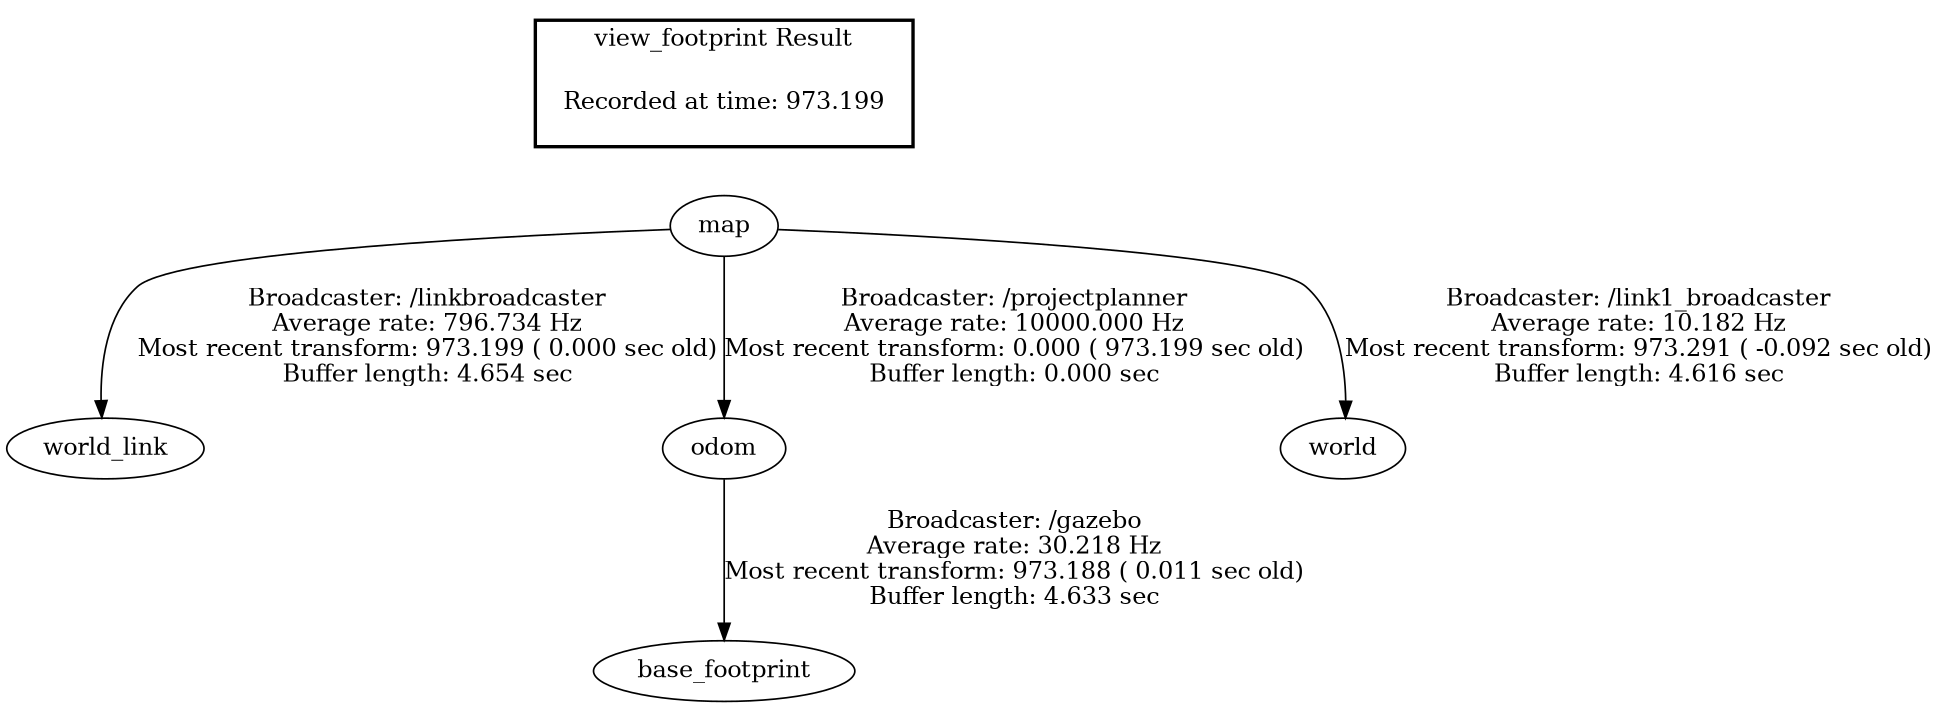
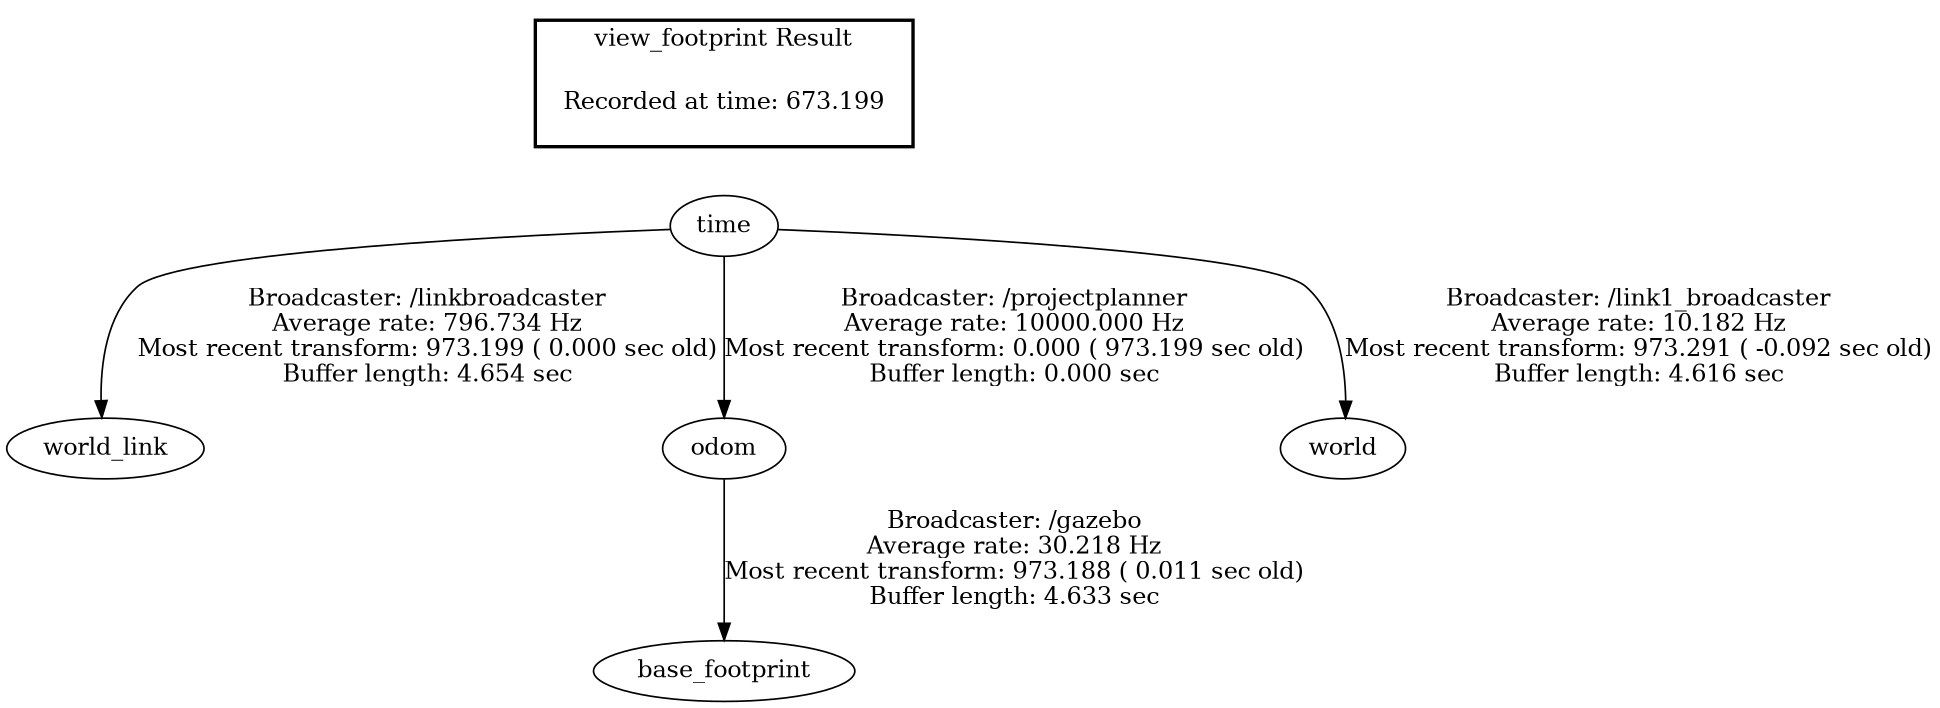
  digraph {
-   "Recorded at time: 973.199" [shape=plaintext]
-   map
+   "Recorded at time: 973.199" [shape=plaintext label="Recorded at time: 673.199"]
+   map [label=time]
    n3 [label=world_link]
    odom
    world
    base_footprint
    subgraph cluster_1 {
      color=black
      label="view_footprint Result"
      style=bold
      "Recorded at time: 973.199"
    }
    "Recorded at time: 973.199" -> map [style=invis]
    map -> n3 [label="Broadcaster: /linkbroadcaster\nAverage rate: 796.734 Hz\nMost recent transform: 973.199 ( 0.000 sec old)\nBuffer length: 4.654 sec\n"]
    map -> odom [label="Broadcaster: /projectplanner\nAverage rate: 10000.000 Hz\nMost recent transform: 0.000 ( 973.199 sec old)\nBuffer length: 0.000 sec\n"]
    map -> world [label="Broadcaster: /link1_broadcaster\nAverage rate: 10.182 Hz\nMost recent transform: 973.291 ( -0.092 sec old)\nBuffer length: 4.616 sec\n"]
    odom -> base_footprint [label="Broadcaster: /gazebo\nAverage rate: 30.218 Hz\nMost recent transform: 973.188 ( 0.011 sec old)\nBuffer length: 4.633 sec\n"]
  }
